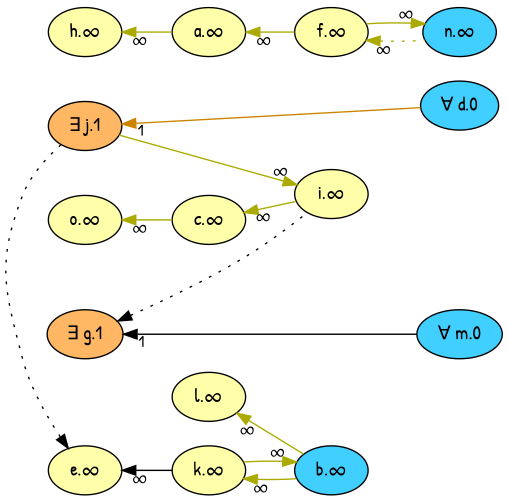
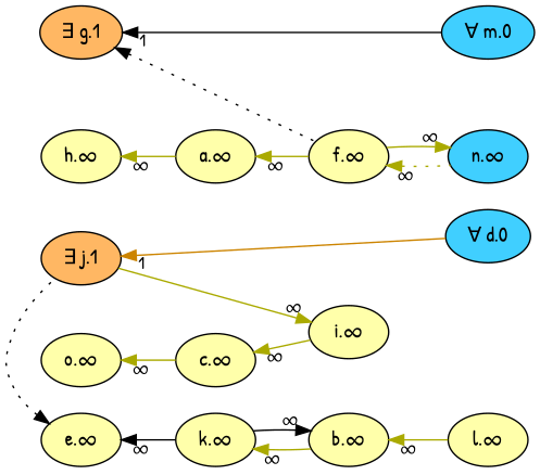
  digraph {
    fontname="Patrick Hand"
    rankdir=LR
    node [fillcolor="#FFFFAA" fontname="Patrick Hand" fontsize=14 style=filled]
    edge [color="#AAAA00" dir=back fontname="Patrick Hand" fontsize=12 labeldistance=1.5 style=solid taillabel="∞"]
    n1 [fillcolor="#40cfff" label="∀ d.0"]
    n2 [fillcolor="#40cfff" label="∀ m.0"]
    n3 [fillcolor="#ffb763" label="∃ g.1"]
    n4 [fillcolor="#ffb763" label="∃ j.1"]
    n5 [label="i.∞"]
    n6 [label="h.∞"]
    n7 [label="a.∞"]
    n8 [label="f.∞"]
    n9 [label="k.∞"]
-   n10 [fillcolor="#40cfff" label="b.∞"]
+   n10 [label="b.∞"]
    n11 [label="l.∞"]
    n12 [label="c.∞"]
    n13 [label="o.∞"]
    n14 [label="e.∞"]
    n15 [fillcolor="#40cfff" label="n.∞"]
    subgraph sub_1 {
      rank=max
      n1
      n2
    }
    subgraph sub_2 {
      rank=min
      n3
      n4
    }
    n3 -> n2 [color=black taillabel=1]
-   n3 -> n5 [color=black constraint=false style=dotted taillabel=""]
+   n3 -> n8 [color=black constraint=false style=dotted taillabel=""]
    n4 -> n1 [color="#cc8400" taillabel=1]
    n5 -> n4
    n6 -> n7
    n7 -> n8
    n8 -> n15 [style=dotted]
    n9 -> n10
-   n10 -> n9
-   n11 -> n10
+   n10 -> n9 [color=black]
+   n10 -> n11
    n12 -> n5
    n13 -> n12
    n14 -> n4 [color=black constraint=false style=dotted taillabel=""]
    n14 -> n9 [color=black]
    n15 -> n8
  }
